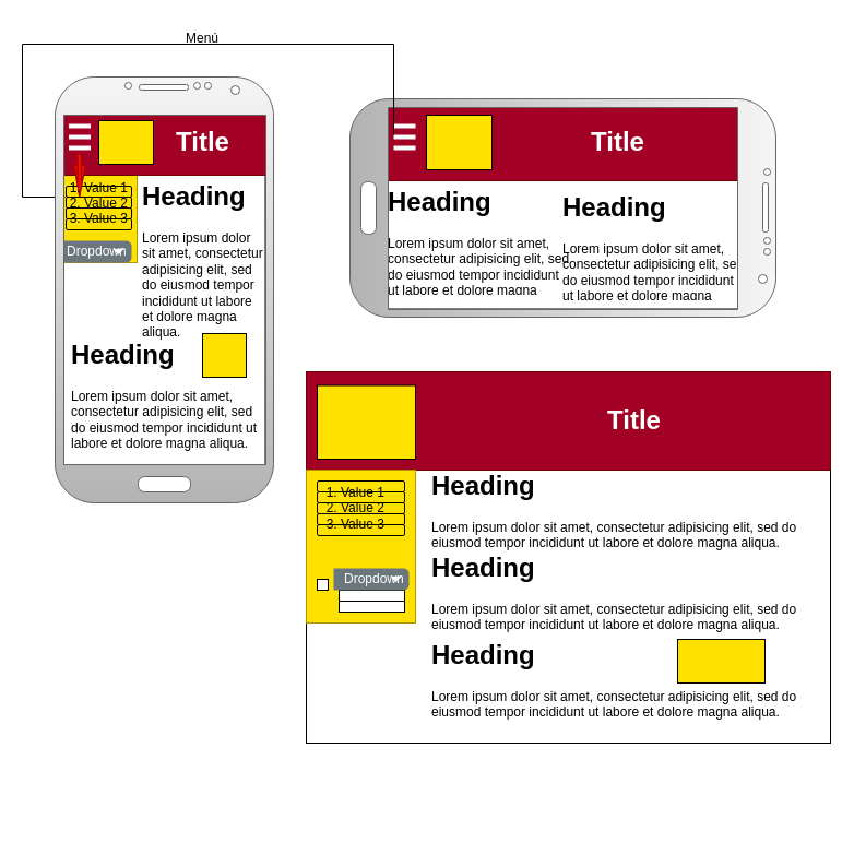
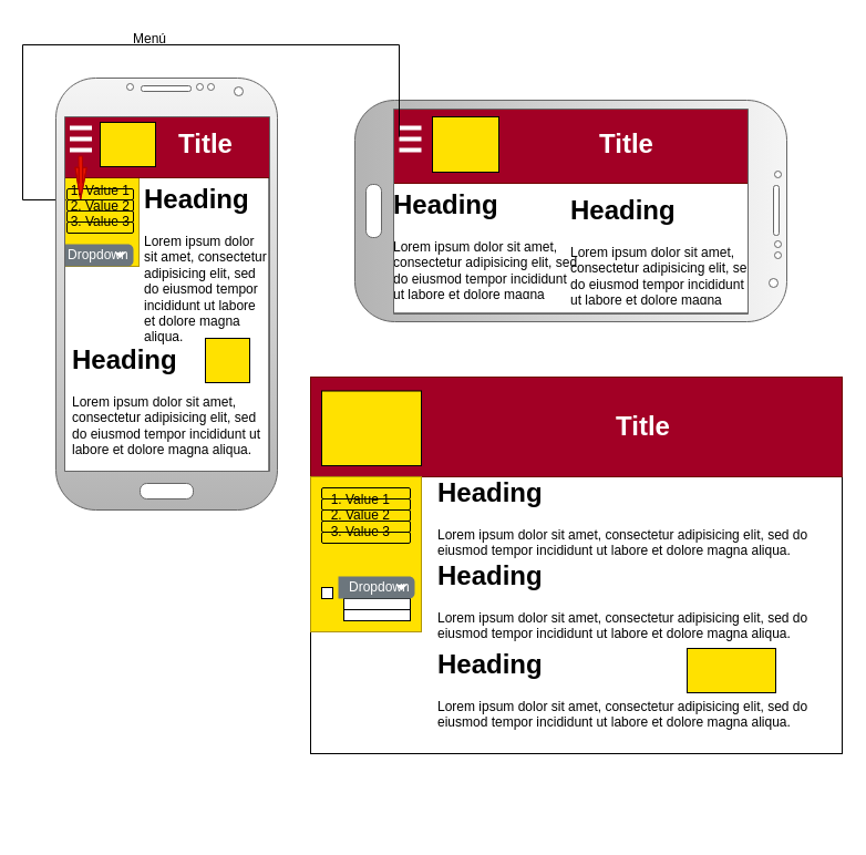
  <mxCell id="0" />
  <mxCell id="1" parent="0" />
  <mxCell id="2" value="" style="rounded=0;whiteSpace=wrap;html=1;rotation=90;" vertex="1" parent="1"><mxGeometry x="422.5" y="27.5" width="185" height="325" as="geometry" /></mxCell>
  <mxCell id="3" value="&lt;h1&gt;&lt;font color=&quot;#000000&quot;&gt;Heading&lt;/font&gt;&lt;/h1&gt;&lt;p&gt;&lt;font color=&quot;#000000&quot;&gt;Lorem ipsum dolor sit amet, consectetur adipisicing elit, sed do eiusmod tempor incididunt ut labore et dolore magna aliqua.&lt;/font&gt;&lt;/p&gt;" style="text;html=1;strokeColor=none;fillColor=none;spacing=5;spacingTop=-20;whiteSpace=wrap;overflow=hidden;rounded=0;fontColor=#FFFFFF;" vertex="1" parent="1"><mxGeometry x="350" y="165" width="176" height="105" as="geometry" /></mxCell>
  <mxCell id="4" value="&lt;h1&gt;&lt;font color=&quot;#000000&quot;&gt;Heading&lt;/font&gt;&lt;/h1&gt;&lt;p&gt;&lt;font color=&quot;#000000&quot;&gt;Lorem ipsum dolor sit amet, consectetur adipisicing elit, sed do eiusmod tempor incididunt ut labore et dolore magna aliqua.&lt;/font&gt;&lt;/p&gt;" style="text;html=1;strokeColor=none;fillColor=none;spacing=5;spacingTop=-20;whiteSpace=wrap;overflow=hidden;rounded=0;fontColor=#FFFFFF;" vertex="1" parent="1"><mxGeometry x="510" y="170" width="176" height="105" as="geometry" /></mxCell>
  <mxCell id="5" value="" style="rounded=0;whiteSpace=wrap;html=1;fontColor=#ffffff;fillColor=#a20025;strokeColor=#6F0000;" vertex="1" parent="1"><mxGeometry x="350" y="95" width="330" height="70" as="geometry" /></mxCell>
  <mxCell id="6" value="" style="rounded=0;whiteSpace=wrap;html=1;" vertex="1" parent="1"><mxGeometry x="57.5" y="100" width="185" height="325" as="geometry" /></mxCell>
  <mxCell id="7" value="" style="rounded=0;whiteSpace=wrap;html=1;fillColor=none;" vertex="1" parent="1"><mxGeometry x="55" y="160" width="60" height="10" as="geometry" /></mxCell>
  <mxCell id="8" value="" style="rounded=0;whiteSpace=wrap;html=1;fillColor=#FFE100;fontColor=#000000;strokeColor=#B09500;" vertex="1" parent="1"><mxGeometry x="55" y="160" width="70" height="80" as="geometry" /></mxCell>
  <mxCell id="9" value="" style="verticalLabelPosition=bottom;verticalAlign=top;html=1;shadow=0;dashed=0;strokeWidth=1;shape=mxgraph.android.phone2;strokeColor=#666666;direction=south;fillColor=#f5f5f5;gradientColor=#b3b3b3;" vertex="1" parent="1"><mxGeometry x="320" y="90" width="390" height="200" as="geometry" /></mxCell>
  <mxCell id="10" value="" style="rounded=0;whiteSpace=wrap;html=1;fillColor=#a20025;fontColor=#ffffff;strokeColor=#6F0000;" vertex="1" parent="1"><mxGeometry x="55" y="100" width="190" height="60" as="geometry" /></mxCell>
  <mxCell id="11" value="" style="rounded=1;whiteSpace=wrap;html=1;fillColor=none;" vertex="1" parent="1"><mxGeometry x="60" y="180" width="60" height="10" as="geometry" /></mxCell>
  <mxCell id="12" value="" style="rounded=1;whiteSpace=wrap;html=1;fillColor=none;" vertex="1" parent="1"><mxGeometry x="60" y="170" width="60" height="10" as="geometry" /></mxCell>
  <mxCell id="13" value="" style="rounded=1;whiteSpace=wrap;html=1;fillColor=none;" vertex="1" parent="1"><mxGeometry x="60" y="190" width="60" height="10" as="geometry" /></mxCell>
  <mxCell id="14" value="&lt;h1&gt;Heading&lt;/h1&gt;&lt;p&gt;Lorem ipsum dolor sit amet, consectetur adipisicing elit, sed do eiusmod tempor incididunt ut labore et dolore magna aliqua.&lt;/p&gt;" style="text;html=1;strokeColor=none;fillColor=none;spacing=5;spacingTop=-20;whiteSpace=wrap;overflow=hidden;rounded=0;" vertex="1" parent="1"><mxGeometry x="125" y="160" width="120" height="170" as="geometry" /></mxCell>
  <mxCell id="15" value="&lt;h1&gt;Heading&lt;/h1&gt;&lt;p&gt;Lorem ipsum dolor sit amet, consectetur adipisicing elit, sed do eiusmod tempor incididunt ut labore et dolore magna aliqua.&lt;/p&gt;" style="text;html=1;strokeColor=none;fillColor=none;spacing=5;spacingTop=-20;whiteSpace=wrap;overflow=hidden;rounded=0;" vertex="1" parent="1"><mxGeometry x="60" y="305" width="190" height="120" as="geometry" /></mxCell>
  <mxCell id="16" value="" style="rounded=0;whiteSpace=wrap;html=1;fillColor=#FFE100;" vertex="1" parent="1"><mxGeometry x="90" y="110" width="50" height="40" as="geometry" /></mxCell>
  <mxCell id="17" value="" style="rounded=0;whiteSpace=wrap;html=1;fillColor=#FFE100;" vertex="1" parent="1"><mxGeometry x="185" y="305" width="40" height="40" as="geometry" /></mxCell>
  <mxCell id="18" value="&lt;font color=&quot;#ffffff&quot;&gt;Title&lt;/font&gt;" style="text;html=1;fontSize=24;fontStyle=1;verticalAlign=middle;align=center;rounded=1;" vertex="1" parent="1"><mxGeometry x="147.5" y="110" width="75" height="40" as="geometry" /></mxCell>
  <mxCell id="19" value="" style="line;strokeWidth=4;html=1;perimeter=backbonePerimeter;points=[];outlineConnect=0;rounded=1;fillColor=#FFFFFF;strokeColor=#FFFFFF;" vertex="1" parent="1"><mxGeometry x="360" y="110" width="20" height="10" as="geometry" /></mxCell>
  <mxCell id="20" value="" style="line;strokeWidth=4;html=1;perimeter=backbonePerimeter;points=[];outlineConnect=0;rounded=1;fillColor=#FFFFFF;strokeColor=#FFFFFF;" vertex="1" parent="1"><mxGeometry x="360" y="120" width="20" height="10" as="geometry" /></mxCell>
  <mxCell id="21" value="" style="line;strokeWidth=4;html=1;perimeter=backbonePerimeter;points=[];outlineConnect=0;rounded=1;fillColor=#FFFFFF;strokeColor=#FFFFFF;" vertex="1" parent="1"><mxGeometry x="360" y="130" width="20" height="10" as="geometry" /></mxCell>
  <mxCell id="22" value="" style="endArrow=classic;html=1;rounded=0;fontColor=#FFFFFF;entryX=0;entryY=1;entryDx=0;entryDy=0;" edge="1" parent="1" source="20" target="12"><mxGeometry width="50" height="50" relative="1" as="geometry"><mxPoint x="350" y="350" as="sourcePoint" /><mxPoint x="20" y="300" as="targetPoint" /><Array as="points"><mxPoint x="360" y="40" /><mxPoint x="20" y="40" /><mxPoint x="20" y="180" /></Array></mxGeometry></mxCell>
  <mxCell id="23" value="" style="rounded=0;whiteSpace=wrap;html=1;fillColor=#FFE100;" vertex="1" parent="1"><mxGeometry x="390" y="105" width="60" height="50" as="geometry" /></mxCell>
  <mxCell id="24" value="&lt;font color=&quot;#ffffff&quot;&gt;Title&lt;/font&gt;" style="text;html=1;fontSize=24;fontStyle=1;verticalAlign=middle;align=center;rounded=1;" vertex="1" parent="1"><mxGeometry x="460" y="110" width="210" height="40" as="geometry" /></mxCell>
- <mxCell id="25" value="Menú" style="text;html=1;strokeColor=none;fillColor=none;align=center;verticalAlign=middle;whiteSpace=wrap;rounded=0;fontColor=#000000;" vertex="1" parent="1"><mxGeometry x="155" width="60" height="30" as="geometry" y="20" /></mxCell>
+ <mxCell id="25" value="Menú" style="text;html=1;strokeColor=none;fillColor=none;align=center;verticalAlign=middle;whiteSpace=wrap;rounded=0;fontColor=#000000;" vertex="1" parent="1"><mxGeometry x="105" y="20" width="60" height="30" as="geometry" /></mxCell>
  <mxCell id="26" value="" style="rounded=0;whiteSpace=wrap;html=1;fontColor=#000000;strokeColor=#000000;fillColor=#FFFFFF;" vertex="1" parent="1"><mxGeometry x="280" y="340" width="480" height="340" as="geometry" /></mxCell>
  <mxCell id="27" value="" style="rounded=0;whiteSpace=wrap;html=1;fontColor=#ffffff;fillColor=#a20025;strokeColor=#6F0000;" vertex="1" parent="1"><mxGeometry x="280" y="340" width="480" height="90" as="geometry" /></mxCell>
  <mxCell id="28" value="" style="rounded=0;whiteSpace=wrap;html=1;fillColor=#FFE100;" vertex="1" parent="1"><mxGeometry x="290" y="352.5" width="90" height="67.5" as="geometry" /></mxCell>
  <mxCell id="29" value="" style="line;strokeWidth=4;html=1;perimeter=backbonePerimeter;points=[];outlineConnect=0;rounded=1;fillColor=#FFFFFF;strokeColor=#FFFFFF;" vertex="1" parent="1"><mxGeometry x="62.5" y="110" width="20" height="10" as="geometry" /></mxCell>
  <mxCell id="30" value="" style="line;strokeWidth=4;html=1;perimeter=backbonePerimeter;points=[];outlineConnect=0;rounded=1;fillColor=#FFFFFF;strokeColor=#FFFFFF;" vertex="1" parent="1"><mxGeometry x="62.5" y="120" width="20" height="10" as="geometry" /></mxCell>
  <mxCell id="31" value="" style="line;strokeWidth=4;html=1;perimeter=backbonePerimeter;points=[];outlineConnect=0;rounded=1;fillColor=#FFFFFF;strokeColor=#FFFFFF;" vertex="1" parent="1"><mxGeometry x="62.5" y="130" width="20" height="10" as="geometry" /></mxCell>
  <mxCell id="32" value="" style="shape=flexArrow;endArrow=classic;html=1;rounded=0;fontColor=#000000;endWidth=6.041;endSize=9.24;width=3.429;strokeColor=#B20000;fillColor=#e51400;" edge="1" parent="1"><mxGeometry width="50" height="50" relative="1" as="geometry"><mxPoint x="72.21" y="140" as="sourcePoint" /><mxPoint x="72.21" y="180" as="targetPoint" /><Array as="points"><mxPoint x="72.42" y="165" /></Array></mxGeometry></mxCell>
  <mxCell id="33" value="" style="rounded=0;whiteSpace=wrap;html=1;fillColor=#FFE100;fontColor=#000000;strokeColor=#B09500;" vertex="1" parent="1"><mxGeometry x="280" y="430" width="100" height="140" as="geometry" /></mxCell>
  <mxCell id="34" value="&lt;h1&gt;Heading&lt;/h1&gt;&lt;p&gt;Lorem ipsum dolor sit amet, consectetur adipisicing elit, sed do eiusmod tempor incididunt ut labore et dolore magna aliqua.&lt;/p&gt;" style="text;html=1;strokeColor=none;fillColor=none;spacing=5;spacingTop=-20;whiteSpace=wrap;overflow=hidden;rounded=0;" vertex="1" parent="1"><mxGeometry x="390" y="425" width="350" height="170" as="geometry" /></mxCell>
  <mxCell id="35" value="&lt;h1&gt;Heading&lt;/h1&gt;&lt;p&gt;Lorem ipsum dolor sit amet, consectetur adipisicing elit, sed do eiusmod tempor incididunt ut labore et dolore magna aliqua.&lt;/p&gt;" style="text;html=1;strokeColor=none;fillColor=none;spacing=5;spacingTop=-20;whiteSpace=wrap;overflow=hidden;rounded=0;" vertex="1" parent="1"><mxGeometry x="390" y="500" width="350" height="170" as="geometry" /></mxCell>
  <mxCell id="36" value="&lt;h1&gt;Heading&lt;/h1&gt;&lt;p&gt;Lorem ipsum dolor sit amet, consectetur adipisicing elit, sed do eiusmod tempor incididunt ut labore et dolore magna aliqua.&lt;/p&gt;" style="text;html=1;strokeColor=none;fillColor=none;spacing=5;spacingTop=-20;whiteSpace=wrap;overflow=hidden;rounded=0;" vertex="1" parent="1"><mxGeometry x="390" y="580" width="350" height="170" as="geometry" /></mxCell>
  <mxCell id="37" value="" style="rounded=1;whiteSpace=wrap;html=1;fillColor=none;" vertex="1" parent="1"><mxGeometry x="290" y="440" width="80" height="10" as="geometry" /></mxCell>
  <mxCell id="38" value="" style="rounded=1;whiteSpace=wrap;html=1;fillColor=none;" vertex="1" parent="1"><mxGeometry x="290" y="450" width="80" height="10" as="geometry" /></mxCell>
  <mxCell id="39" value="" style="rounded=1;whiteSpace=wrap;html=1;fillColor=none;" vertex="1" parent="1"><mxGeometry x="290" y="460" width="80" height="10" as="geometry" /></mxCell>
  <mxCell id="40" value="" style="rounded=1;whiteSpace=wrap;html=1;fillColor=none;" vertex="1" parent="1"><mxGeometry x="290" y="470" width="80" height="10" as="geometry" /></mxCell>
  <mxCell id="41" value="" style="rounded=1;whiteSpace=wrap;html=1;fillColor=none;" vertex="1" parent="1"><mxGeometry x="290" y="480" width="80" height="10" as="geometry" /></mxCell>
  <mxCell id="42" value="&lt;font color=&quot;#ffffff&quot;&gt;Title&lt;/font&gt;" style="text;html=1;fontSize=24;fontStyle=1;verticalAlign=middle;align=center;rounded=1;" vertex="1" parent="1"><mxGeometry x="440" y="365" width="280" height="40" as="geometry" /></mxCell>
  <mxCell id="43" value="" style="rounded=0;whiteSpace=wrap;html=1;" vertex="1" parent="1"><mxGeometry x="310" y="530" width="60" height="10" as="geometry" /></mxCell>
  <mxCell id="44" value="" style="rounded=0;whiteSpace=wrap;html=1;" vertex="1" parent="1"><mxGeometry x="290" y="530" width="10" height="10" as="geometry" /></mxCell>
  <mxCell id="45" value="&lt;ol&gt;&lt;li&gt;Value 1&lt;/li&gt;&lt;li&gt;Value 2&lt;/li&gt;&lt;li&gt;Value 3&lt;/li&gt;&lt;/ol&gt;" style="text;strokeColor=none;fillColor=none;html=1;whiteSpace=wrap;verticalAlign=middle;overflow=hidden;rounded=0;fontColor=#000000;" vertex="1" parent="1"><mxGeometry x="270" y="420" width="100" height="90" as="geometry" /></mxCell>
  <mxCell id="46" value="&lt;ol&gt;&lt;li&gt;Value 1&lt;/li&gt;&lt;li&gt;Value 2&lt;/li&gt;&lt;li&gt;Value 3&lt;/li&gt;&lt;/ol&gt;" style="text;strokeColor=none;fillColor=none;html=1;whiteSpace=wrap;verticalAlign=middle;overflow=hidden;rounded=0;fontColor=#000000;" vertex="1" parent="1"><mxGeometry x="35" y="150" width="100" height="70" as="geometry" /></mxCell>
  <mxCell id="47" value="" style="rounded=1;whiteSpace=wrap;html=1;fillColor=none;" vertex="1" parent="1"><mxGeometry x="60" y="200" width="60" height="10" as="geometry" /></mxCell>
  <mxCell id="48" value="" style="rounded=0;whiteSpace=wrap;html=1;fillColor=#FFE100;" vertex="1" parent="1"><mxGeometry x="620" y="585" width="80" height="40" as="geometry" /></mxCell>
  <mxCell id="49" value="" style="rounded=0;whiteSpace=wrap;html=1;" vertex="1" parent="1"><mxGeometry x="310" y="540" width="60" height="10" as="geometry" /></mxCell>
  <mxCell id="50" value="" style="rounded=0;whiteSpace=wrap;html=1;" vertex="1" parent="1"><mxGeometry x="310" y="550" width="60" height="10" as="geometry" /></mxCell>
  <mxCell id="51" value="" style="html=1;shadow=0;dashed=0;shape=mxgraph.bootstrap.rrect;rSize=5;strokeColor=none;html=1;whiteSpace=wrap;fillColor=#6C767D;fontColor=#ffffff;sketch=0;rounded=0;" vertex="1" parent="1"><mxGeometry x="60" y="560" height="30" as="geometry" /></mxCell>
  <mxCell id="52" value="Dropdown" style="strokeColor=inherit;fillColor=inherit;gradientColor=inherit;fontColor=inherit;html=1;shadow=0;dashed=0;shape=mxgraph.bootstrap.rightButton;rSize=5;perimeter=none;whiteSpace=wrap;resizeHeight=1;align=left;spacing=10;sketch=0;rounded=0;" vertex="1" parent="51"><mxGeometry x="1" width="69" height="20" relative="1" as="geometry"><mxPoint x="-9" y="-340" as="offset" /></mxGeometry></mxCell>
  <mxCell id="53" value="" style="shape=triangle;direction=south;fillColor=#ffffff;strokeColor=none;perimeter=none;sketch=0;rounded=0;fontColor=#000000;" vertex="1" parent="52"><mxGeometry x="1" y="0.5" width="10" height="5" relative="1" as="geometry"><mxPoint x="-17" y="-2.5" as="offset" /></mxGeometry></mxCell>
  <mxCell id="54" value="Dropdown" style="strokeColor=inherit;fillColor=inherit;gradientColor=inherit;fontColor=inherit;html=1;shadow=0;dashed=0;shape=mxgraph.bootstrap.rightButton;rSize=5;perimeter=none;whiteSpace=wrap;resizeHeight=1;align=left;spacing=10;sketch=0;rounded=0;" vertex="1" parent="51"><mxGeometry x="1" width="69" height="20" relative="1" as="geometry"><mxPoint x="245" y="-40" as="offset" /></mxGeometry></mxCell>
  <mxCell id="55" value="" style="shape=triangle;direction=south;fillColor=#ffffff;strokeColor=none;perimeter=none;sketch=0;rounded=0;fontColor=#000000;" vertex="1" parent="54"><mxGeometry x="1" y="0.5" width="10" height="5" relative="1" as="geometry"><mxPoint x="-17" y="-2.5" as="offset" /></mxGeometry></mxCell>
  <mxCell id="56" value="" style="verticalLabelPosition=bottom;verticalAlign=top;html=1;shadow=0;dashed=0;strokeWidth=1;shape=mxgraph.android.phone2;strokeColor=#666666;fillColor=#f5f5f5;gradientColor=#b3b3b3;" vertex="1" parent="1"><mxGeometry x="50" y="70" width="200" height="390" as="geometry" /></mxCell>
